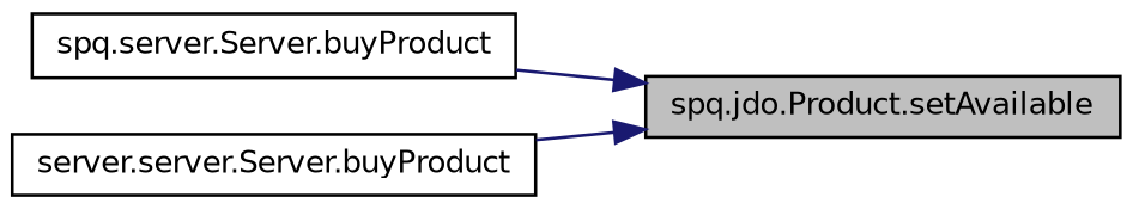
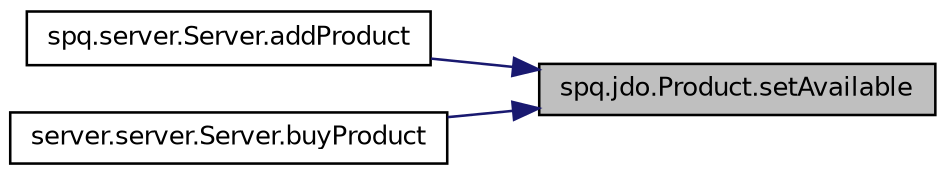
  digraph {
    rankdir=RL
    node [color=black fillcolor=white fontname=Helvetica fontsize=10 shape=record style=filled]
    edge [color=midnightblue dir=back fontname=Helvetica fontsize=10 labelfontname=Helvetica labelfontsize=10 style=solid]
    n1 [fillcolor=grey75 fontcolor=black height=0.2 label="spq.jdo.Product.setAvailable" width=0.4]
-   n2 [height=0.2 label="spq.server.Server.buyProduct" width=0.4]
+   n2 [height=0.2 label="spq.server.Server.addProduct" width=0.4]
    n3 [height=0.2 label="server.server.Server.buyProduct" width=0.4]
    n1 -> n2
    n1 -> n3
  }
